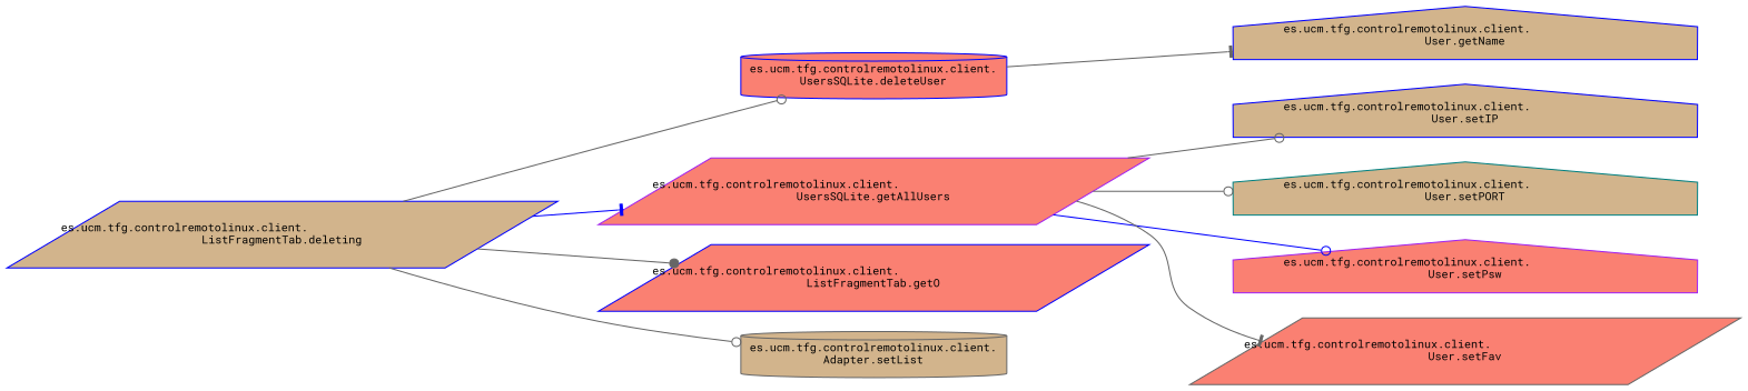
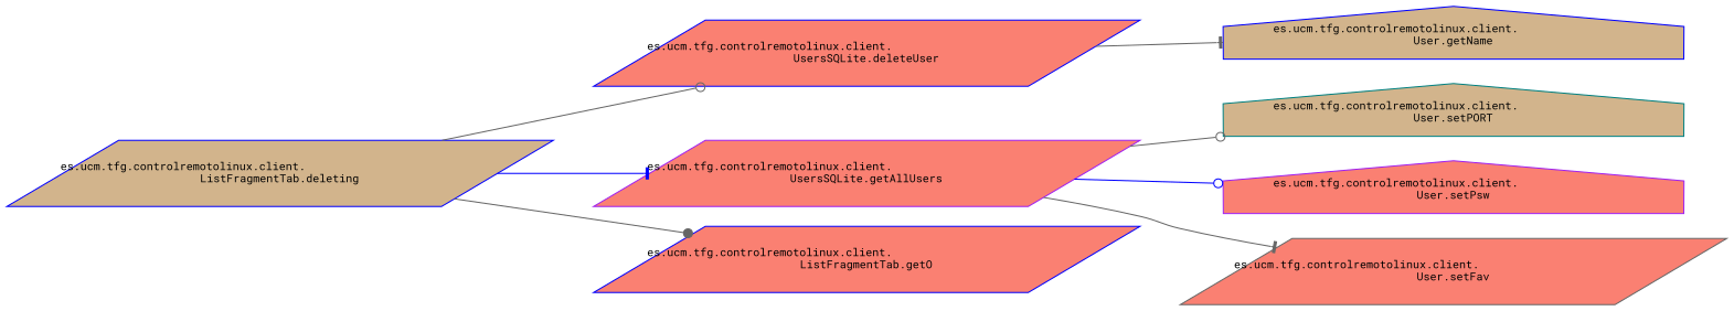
  digraph {
    fontname="Roboto Mono"
    rankdir=LR
    node [color=blue fillcolor=tan fontname="Roboto Mono" fontsize=10 shape=parallelogram style=filled]
    edge [arrowhead=odot color=gray40 fontname="Roboto Mono" fontsize=10 labelfontname=Helvetica labelfontsize=10 style=solid]
    n1 [fontcolor=black height=0.2 label="es.ucm.tfg.controlremotolinux.client.\lListFragmentTab.deleting" width=0.4]
-   n2 [fillcolor=salmon height=0.2 label="es.ucm.tfg.controlremotolinux.client.\lUsersSQLite.deleteUser" shape=cylinder width=0.4]
+   n2 [fillcolor=salmon height=0.2 label="es.ucm.tfg.controlremotolinux.client.\lUsersSQLite.deleteUser" width=0.4]
    n3 [color=purple fillcolor=salmon height=0.2 label="es.ucm.tfg.controlremotolinux.client.\lUsersSQLite.getAllUsers" width=0.4]
    n4 [fillcolor=salmon height=0.2 label="es.ucm.tfg.controlremotolinux.client.\lListFragmentTab.getO" width=0.4]
-   n5 [color=gray40 height=0.2 label="es.ucm.tfg.controlremotolinux.client.\lAdapter.setList" shape=cylinder width=0.4]
    n6 [height=0.2 label="es.ucm.tfg.controlremotolinux.client.\lUser.getName" shape=house width=0.4]
-   n7 [height=0.2 label="es.ucm.tfg.controlremotolinux.client.\lUser.setIP" shape=house width=0.4]
    n8 [color=teal height=0.2 label="es.ucm.tfg.controlremotolinux.client.\lUser.setPORT" shape=house width=0.4]
    n9 [color=purple fillcolor=salmon height=0.2 label="es.ucm.tfg.controlremotolinux.client.\lUser.setPsw" shape=house width=0.4]
    n10 [color=gray40 fillcolor=salmon height=0.2 label="es.ucm.tfg.controlremotolinux.client.\lUser.setFav" width=0.4]
    n1 -> n2
    n1 -> n3 [arrowhead=tee color=blue]
    n1 -> n4 [arrowhead=dot]
-   n1 -> n5
    n2 -> n6 [arrowhead=tee]
-   n3 -> n7
    n3 -> n8
    n3 -> n9 [color=blue]
    n3 -> n10 [arrowhead=tee]
  }
